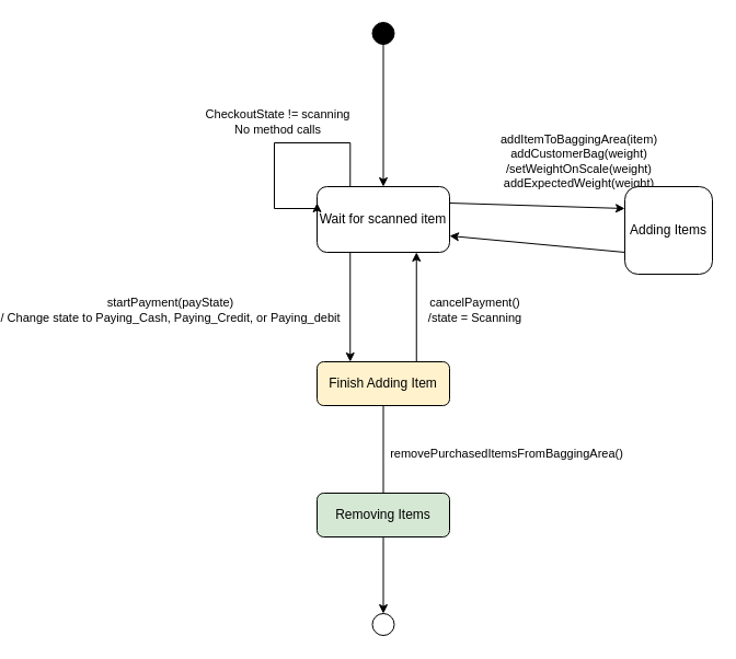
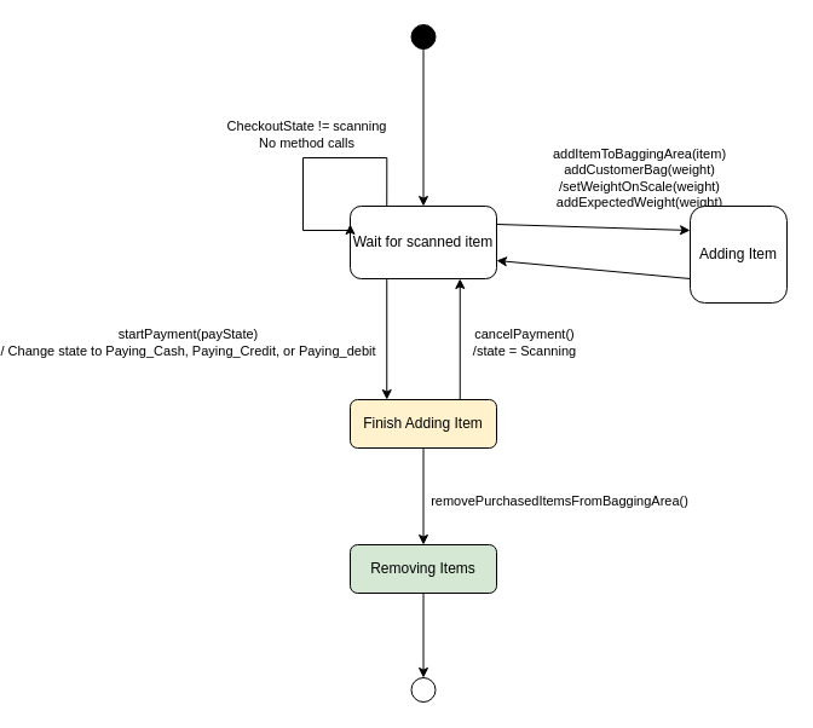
  <mxCell id="0" />
  <mxCell id="1" parent="0" />
- <mxCell id="2" style="rounded=0;orthogonalLoop=1;jettySize=auto;html=1;exitX=0.5;exitY=1;exitDx=0;exitDy=0;entryX=0.5;entryY=0;entryDx=0;entryDy=0;endArrow=none;" edge="1" parent="1" source="15" target="11"><mxGeometry relative="1" as="geometry"><mxPoint x="20" y="350" as="sourcePoint" /></mxGeometry></mxCell>
+ <mxCell id="2" style="rounded=0;orthogonalLoop=1;jettySize=auto;html=1;exitX=0.5;exitY=1;exitDx=0;exitDy=0;entryX=0.5;entryY=0;entryDx=0;entryDy=0;" edge="1" parent="1" source="15" target="11"><mxGeometry relative="1" as="geometry"><mxPoint x="20" y="350" as="sourcePoint" /></mxGeometry></mxCell>
  <mxCell id="3" value="removePurchasedItemsFromBaggingArea()" style="edgeLabel;html=1;align=center;verticalAlign=middle;resizable=0;points=[];" vertex="1" connectable="0" parent="2"><mxGeometry x="0.159" y="2" relative="1" as="geometry"><mxPoint x="110" y="-3" as="offset" /></mxGeometry></mxCell>
  <mxCell id="4" style="rounded=0;orthogonalLoop=1;jettySize=auto;html=1;exitX=1;exitY=0.25;exitDx=0;exitDy=0;entryX=0;entryY=0.25;entryDx=0;entryDy=0;" edge="1" parent="1" source="8" target="10"><mxGeometry relative="1" as="geometry" /></mxCell>
  <mxCell id="5" value="&lt;div&gt;addItemToBaggingArea(item)&lt;/div&gt;&lt;div&gt;addCustomerBag(weight)&lt;/div&gt;&lt;div&gt;/setWeightOnScale(weight)&lt;/div&gt;&lt;div&gt;addExpectedWeight(weight)&lt;/div&gt;" style="edgeLabel;html=1;align=center;verticalAlign=middle;resizable=0;points=[];" vertex="1" connectable="0" parent="4"><mxGeometry x="-0.287" relative="1" as="geometry"><mxPoint x="61" y="-40" as="offset" /></mxGeometry></mxCell>
  <mxCell id="6" style="edgeStyle=none;rounded=0;orthogonalLoop=1;jettySize=auto;html=1;exitX=0.25;exitY=1;exitDx=0;exitDy=0;entryX=0.25;entryY=0;entryDx=0;entryDy=0;" edge="1" parent="1" source="8" target="15"><mxGeometry relative="1" as="geometry" /></mxCell>
  <mxCell id="7" value="&lt;div&gt;startPayment(payState)&lt;/div&gt;&lt;div&gt;/ Change state to Paying_Cash, Paying_Credit, or Paying_debit&lt;/div&gt;" style="edgeLabel;html=1;align=center;verticalAlign=middle;resizable=0;points=[];" vertex="1" connectable="0" parent="6"><mxGeometry x="0.19" relative="1" as="geometry"><mxPoint x="-165" y="-8" as="offset" /></mxGeometry></mxCell>
  <mxCell id="8" value="Wait for scanned item" style="rounded=1;whiteSpace=wrap;html=1;" vertex="1" parent="1"><mxGeometry x="59" y="170" width="121" height="60" as="geometry" /></mxCell>
  <mxCell id="9" style="edgeStyle=none;rounded=0;orthogonalLoop=1;jettySize=auto;html=1;exitX=0;exitY=0.75;exitDx=0;exitDy=0;entryX=1;entryY=0.75;entryDx=0;entryDy=0;" edge="1" parent="1" source="10" target="8"><mxGeometry relative="1" as="geometry" /></mxCell>
- <mxCell id="10" value="Adding Items" style="rounded=1;whiteSpace=wrap;html=1;" vertex="1" parent="1"><mxGeometry x="340" y="170" width="80" height="80" as="geometry" /></mxCell>
+ <mxCell id="10" value="Adding Item" style="rounded=1;whiteSpace=wrap;html=1;" vertex="1" parent="1"><mxGeometry x="340" y="170" width="80" height="80" as="geometry" /></mxCell>
  <mxCell id="11" value="Removing Items" style="rounded=1;whiteSpace=wrap;html=1;fillColor=#d5e8d4;" vertex="1" parent="1"><mxGeometry x="59" y="450" width="121" height="40" as="geometry" /></mxCell>
  <mxCell id="12" style="edgeStyle=none;rounded=0;orthogonalLoop=1;jettySize=auto;html=1;exitX=0.5;exitY=1;exitDx=0;exitDy=0;" edge="1" parent="1"><mxGeometry relative="1" as="geometry"><mxPoint x="119.5" y="490" as="sourcePoint" /><mxPoint x="119.5" y="560" as="targetPoint" /></mxGeometry></mxCell>
  <mxCell id="13" style="edgeStyle=none;rounded=0;orthogonalLoop=1;jettySize=auto;html=1;exitX=0.75;exitY=0;exitDx=0;exitDy=0;entryX=0.75;entryY=1;entryDx=0;entryDy=0;" edge="1" parent="1" source="15" target="8"><mxGeometry relative="1" as="geometry" /></mxCell>
  <mxCell id="14" value="cancelPayment()&lt;br&gt;/state = Scanning" style="edgeLabel;html=1;align=center;verticalAlign=middle;resizable=0;points=[];" vertex="1" connectable="0" parent="13"><mxGeometry x="-0.176" y="1" relative="1" as="geometry"><mxPoint x="54" y="-7" as="offset" /></mxGeometry></mxCell>
  <mxCell id="15" value="Finish Adding Item" style="rounded=1;whiteSpace=wrap;html=1;fillColor=#fff2cc;" vertex="1" parent="1"><mxGeometry x="59" y="330" width="121" height="40" as="geometry" /></mxCell>
  <mxCell id="16" style="edgeStyle=orthogonalEdgeStyle;rounded=0;orthogonalLoop=1;jettySize=auto;html=1;exitX=0.25;exitY=0;exitDx=0;exitDy=0;entryX=0;entryY=0.25;entryDx=0;entryDy=0;" edge="1" parent="1" source="8" target="8"><mxGeometry relative="1" as="geometry"><Array as="points"><mxPoint x="89" y="130" /><mxPoint x="20" y="130" /><mxPoint x="20" y="190" /></Array></mxGeometry></mxCell>
  <mxCell id="17" value="CheckoutState != scanning&lt;br&gt;No method calls" style="edgeLabel;html=1;align=center;verticalAlign=middle;resizable=0;points=[];" vertex="1" connectable="0" parent="16"><mxGeometry x="0.002" y="1" relative="1" as="geometry"><mxPoint y="-21" as="offset" /></mxGeometry></mxCell>
  <mxCell id="18" style="edgeStyle=none;rounded=0;orthogonalLoop=1;jettySize=auto;html=1;exitX=0.5;exitY=1;exitDx=0;exitDy=0;entryX=0.5;entryY=0;entryDx=0;entryDy=0;" edge="1" parent="1" source="19" target="8"><mxGeometry relative="1" as="geometry" /></mxCell>
  <mxCell id="19" value="" style="ellipse;whiteSpace=wrap;html=1;aspect=fixed;fillColor=#000000;" vertex="1" parent="1"><mxGeometry x="109.5" y="20" width="20" height="20" as="geometry" /></mxCell>
  <mxCell id="20" value="" style="ellipse;whiteSpace=wrap;html=1;aspect=fixed;fillColor=#FFFFFF;" vertex="1" parent="1"><mxGeometry x="109.5" y="560" width="20" height="20" as="geometry" /></mxCell>
